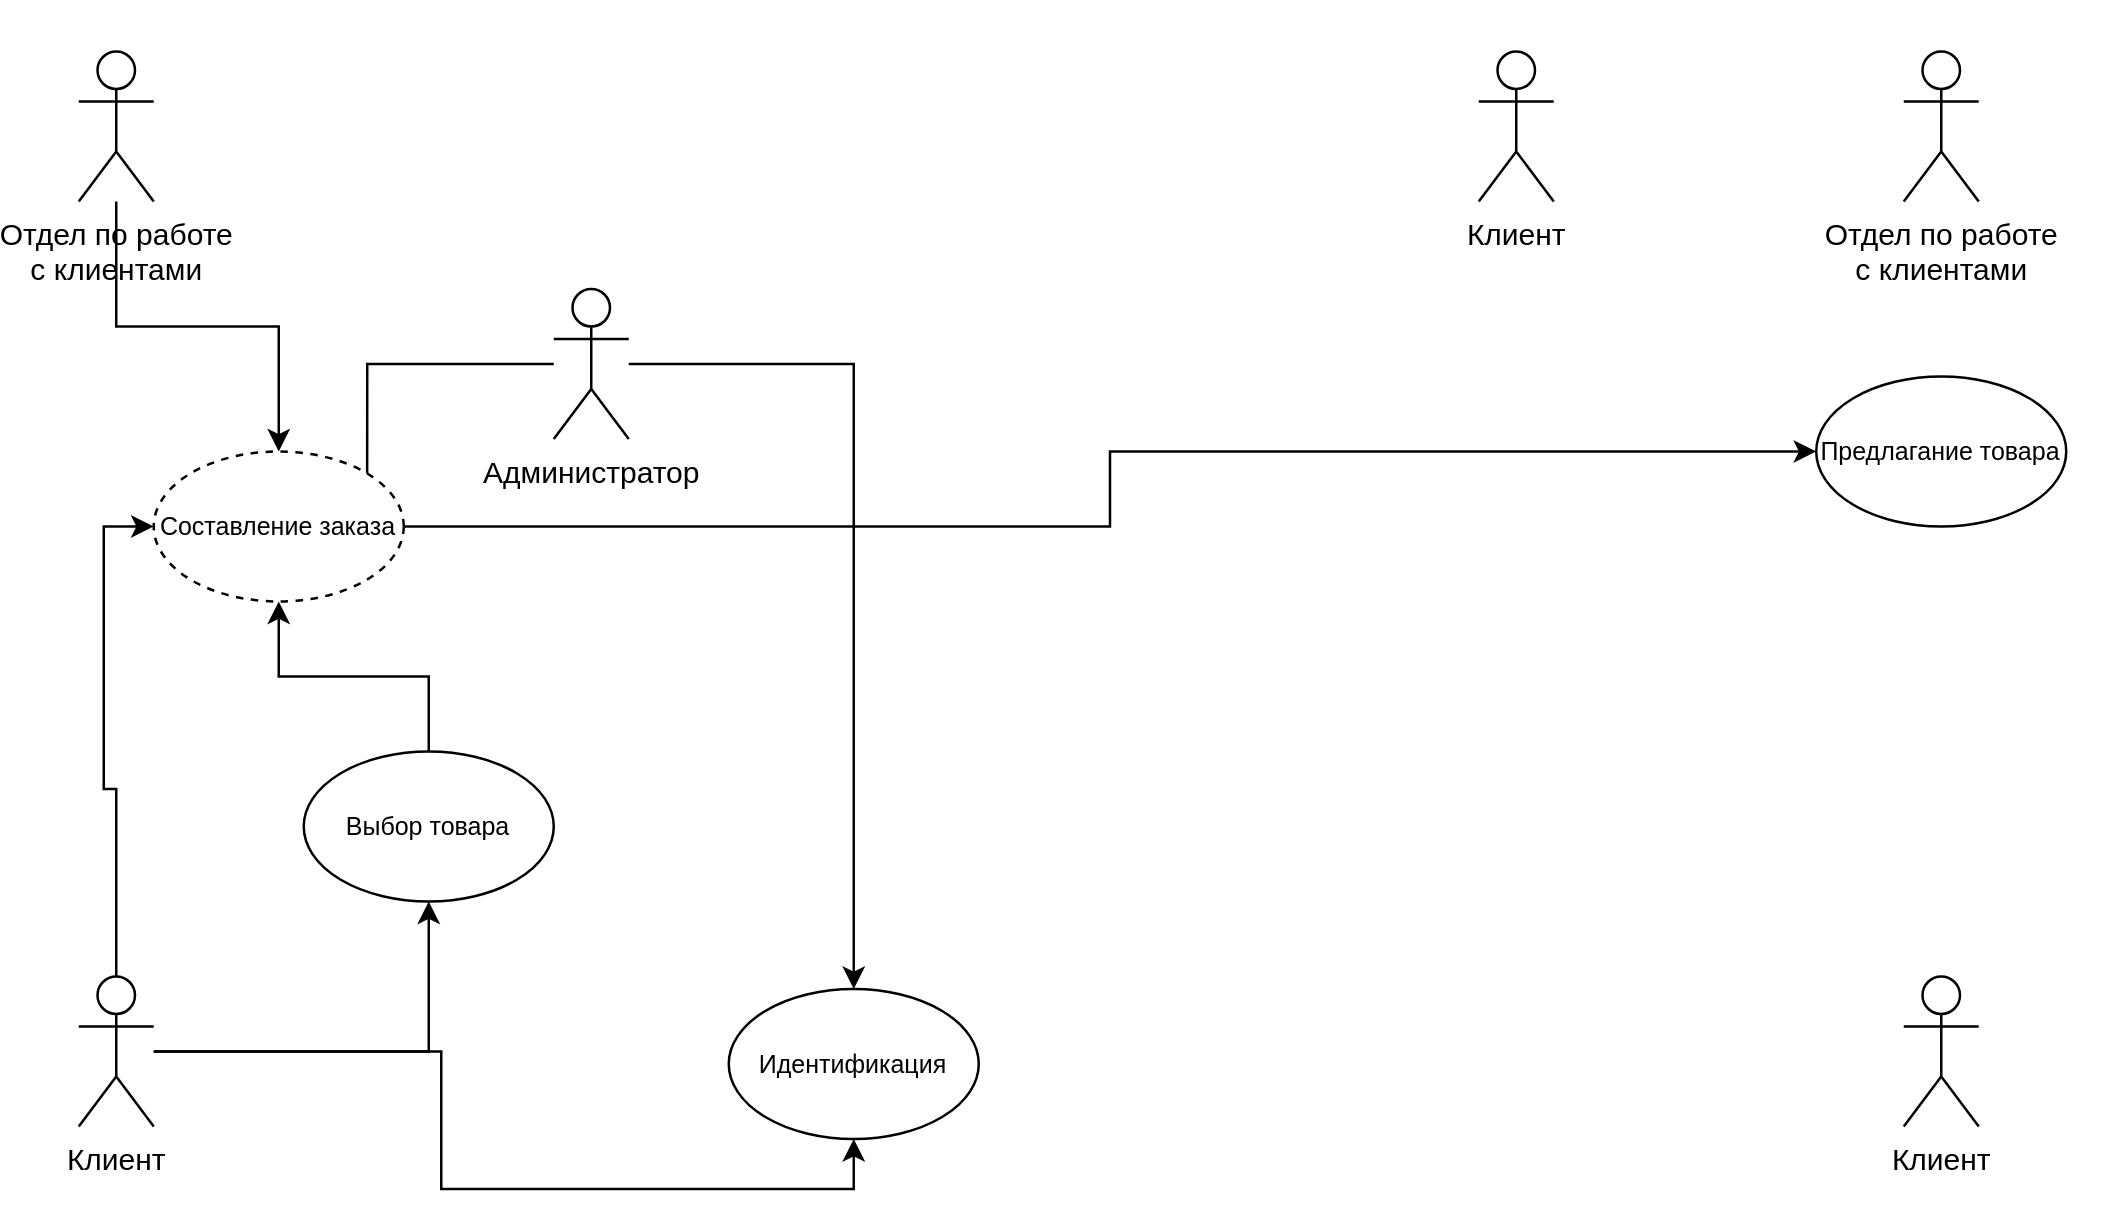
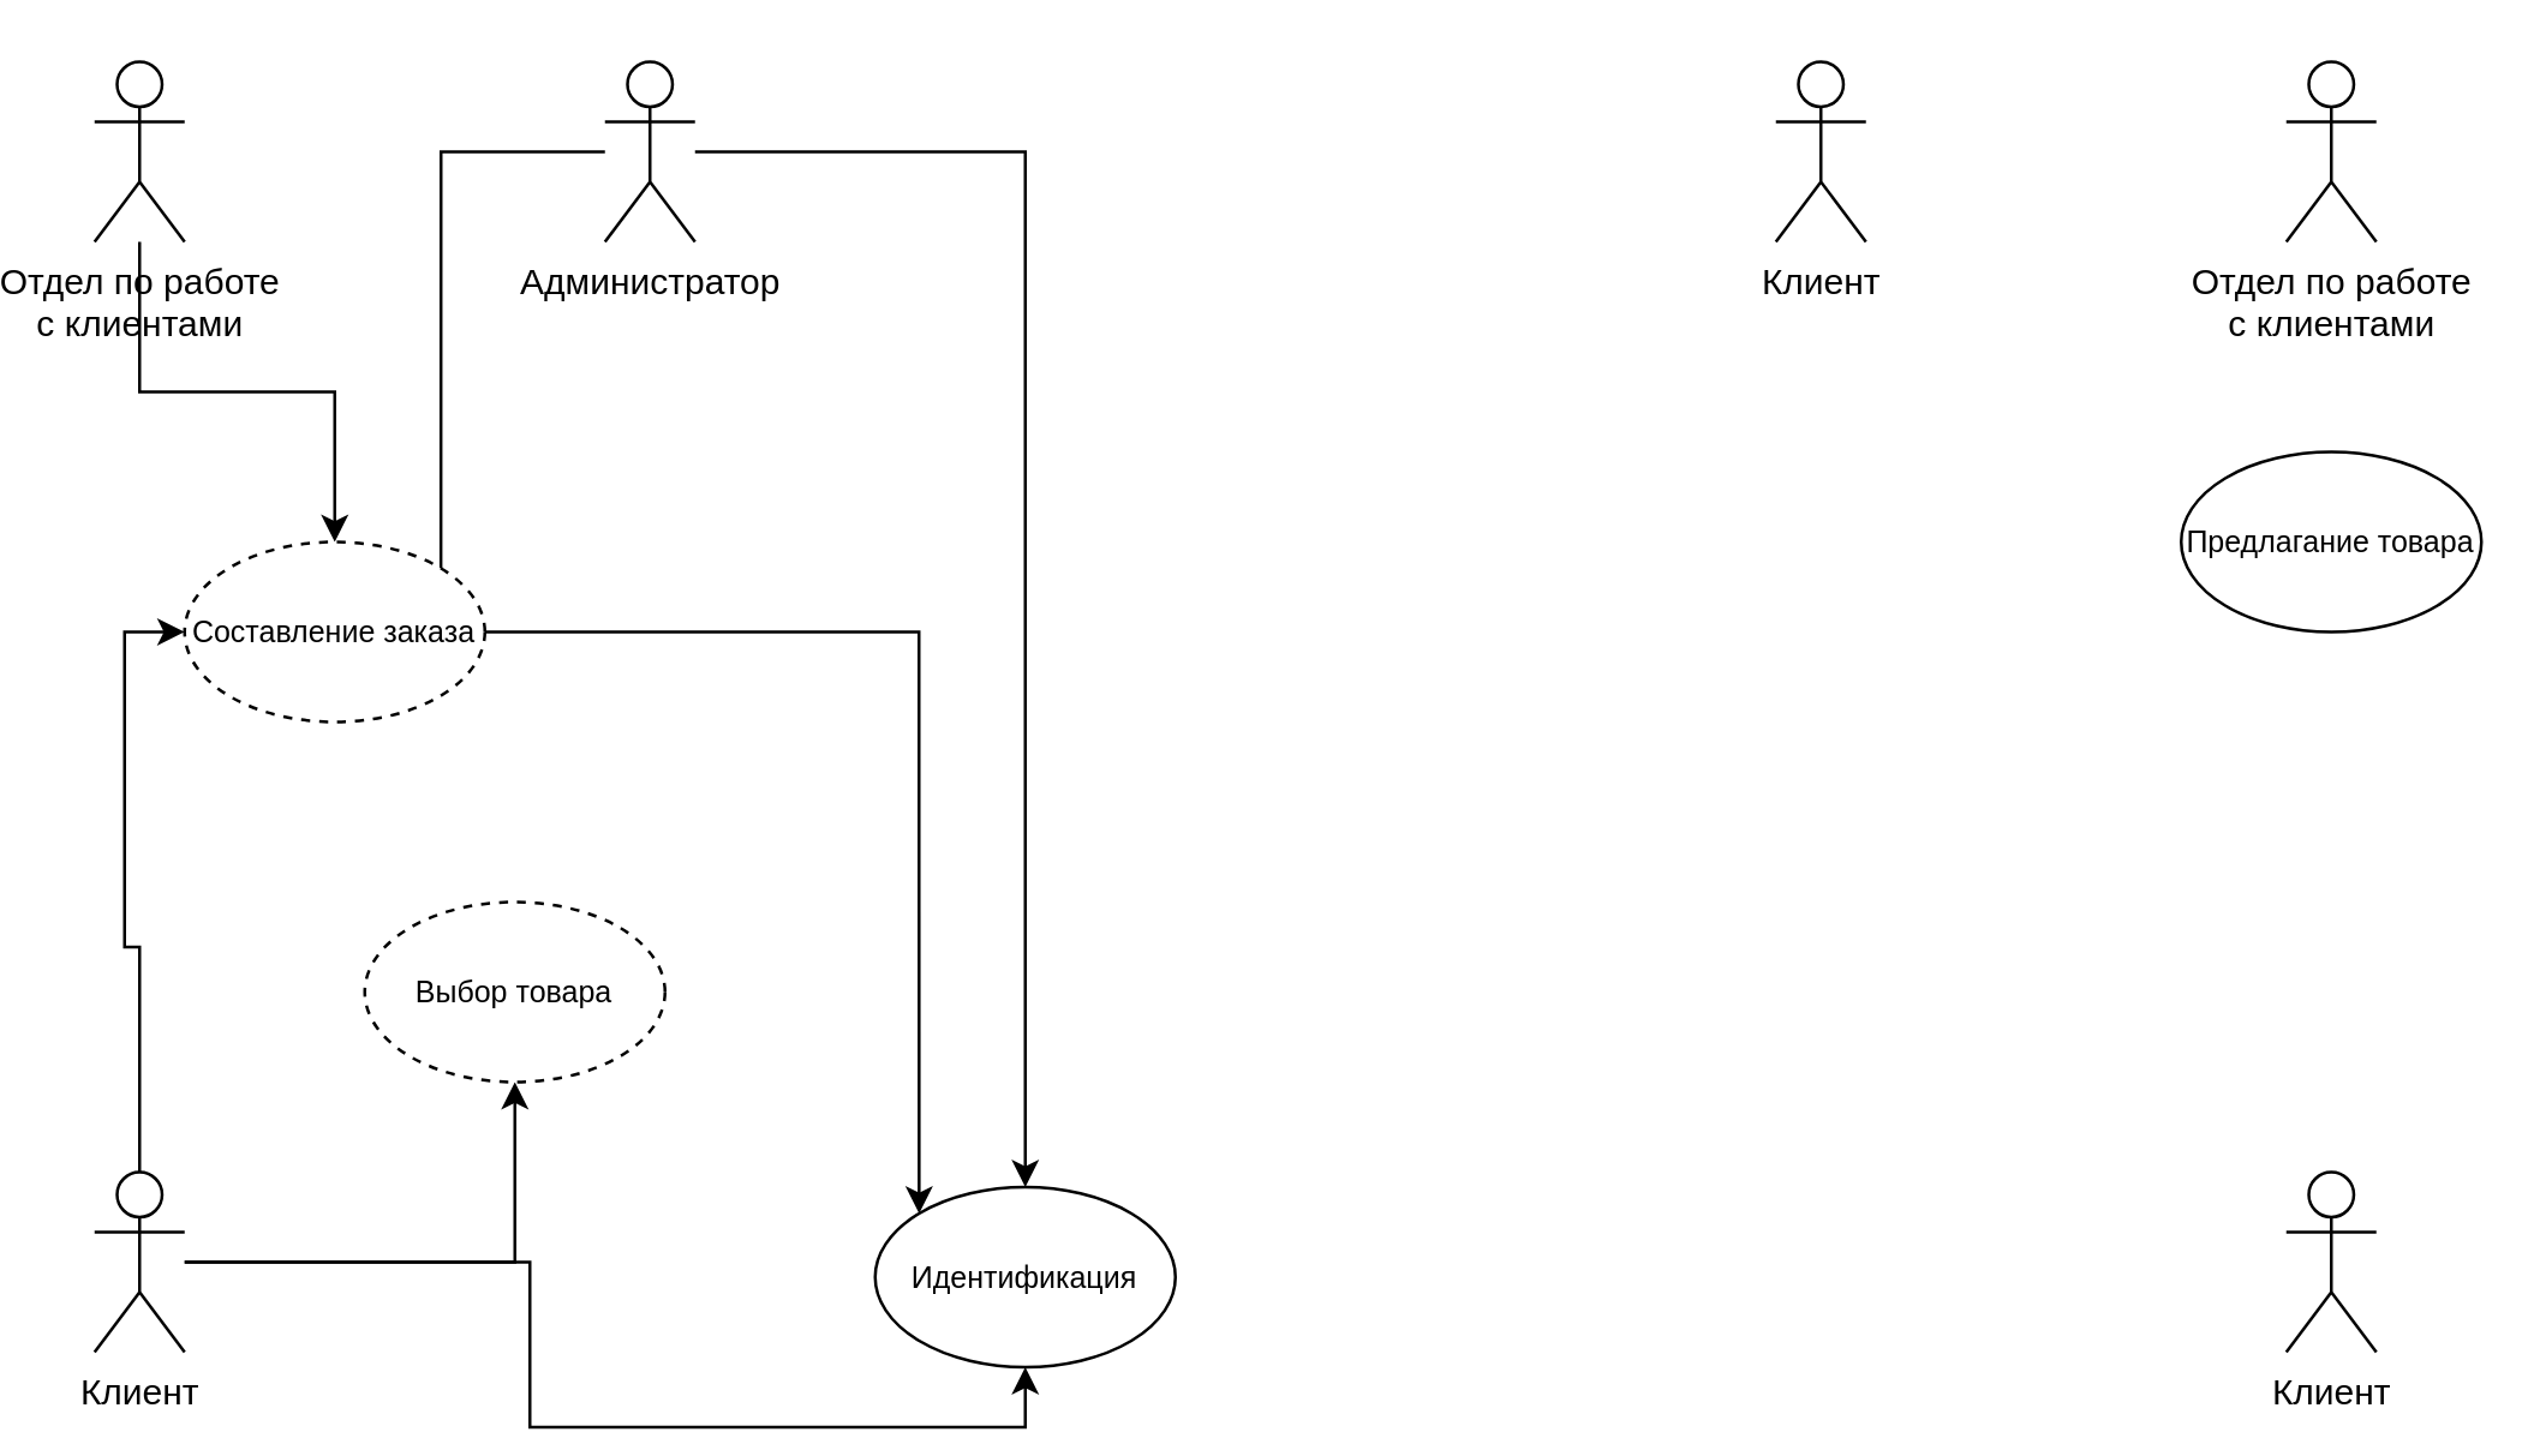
  <mxCell id="0" />
  <mxCell id="1" parent="0" />
  <mxCell id="2" style="edgeStyle=orthogonalEdgeStyle;rounded=0;orthogonalLoop=1;jettySize=auto;html=1;entryX=0;entryY=0.5;entryDx=0;entryDy=0;" edge="1" parent="1" source="5" target="12"><mxGeometry relative="1" as="geometry" /></mxCell>
  <mxCell id="3" style="edgeStyle=orthogonalEdgeStyle;rounded=0;orthogonalLoop=1;jettySize=auto;html=1;entryX=0.5;entryY=1;entryDx=0;entryDy=0;" edge="1" parent="1" source="5" target="14"><mxGeometry relative="1" as="geometry" /></mxCell>
  <mxCell id="4" style="edgeStyle=orthogonalEdgeStyle;rounded=0;orthogonalLoop=1;jettySize=auto;html=1;entryX=0.5;entryY=1;entryDx=0;entryDy=0;" edge="1" parent="1" source="5" target="15"><mxGeometry relative="1" as="geometry" /></mxCell>
  <mxCell id="5" value="Клиент" style="shape=umlActor;verticalLabelPosition=bottom;verticalAlign=top;html=1;outlineConnect=0;" vertex="1" parent="1"><mxGeometry x="20" y="390" width="30" height="60" as="geometry" /></mxCell>
  <mxCell id="6" style="edgeStyle=orthogonalEdgeStyle;rounded=0;orthogonalLoop=1;jettySize=auto;html=1;entryX=1;entryY=0;entryDx=0;entryDy=0;endArrow=none;" edge="1" parent="1" source="8" target="12"><mxGeometry relative="1" as="geometry" /></mxCell>
  <mxCell id="7" style="edgeStyle=orthogonalEdgeStyle;rounded=0;orthogonalLoop=1;jettySize=auto;html=1;" edge="1" parent="1" source="8" target="15"><mxGeometry relative="1" as="geometry" /></mxCell>
- <mxCell id="8" value="Администратор" style="shape=umlActor;verticalLabelPosition=bottom;verticalAlign=top;html=1;outlineConnect=0;" vertex="1" parent="1"><mxGeometry x="210" y="115" width="30" height="60" as="geometry" /></mxCell>
+ <mxCell id="8" value="Администратор" style="shape=umlActor;verticalLabelPosition=bottom;verticalAlign=top;html=1;outlineConnect=0;" vertex="1" parent="1"><mxGeometry x="190" y="20" width="30" height="60" as="geometry" /></mxCell>
  <mxCell id="9" style="edgeStyle=orthogonalEdgeStyle;rounded=0;orthogonalLoop=1;jettySize=auto;html=1;" edge="1" parent="1" source="10" target="12"><mxGeometry relative="1" as="geometry" /></mxCell>
  <mxCell id="10" value="Отдел по работе&lt;div&gt;с клиентами&lt;/div&gt;" style="shape=umlActor;verticalLabelPosition=bottom;verticalAlign=top;html=1;outlineConnect=0;" vertex="1" parent="1"><mxGeometry x="20" y="20" width="30" height="60" as="geometry" /></mxCell>
- <mxCell id="11" style="edgeStyle=orthogonalEdgeStyle;rounded=0;orthogonalLoop=1;jettySize=auto;html=1;" edge="1" parent="1" source="12" target="19"><mxGeometry relative="1" as="geometry" /></mxCell>
+ <mxCell id="11" style="edgeStyle=orthogonalEdgeStyle;rounded=0;orthogonalLoop=1;jettySize=auto;html=1;entryX=0;entryY=0;entryDx=0;entryDy=0;" edge="1" parent="1" source="12" target="15"><mxGeometry relative="1" as="geometry" /></mxCell>
  <mxCell id="12" value="&lt;font style=&quot;font-size: 10px;&quot;&gt;Составление заказа&lt;/font&gt;" style="ellipse;whiteSpace=wrap;html=1;dashed=1;" vertex="1" parent="1"><mxGeometry x="50" y="180" width="100" height="60" as="geometry" /></mxCell>
- <mxCell id="13" style="edgeStyle=orthogonalEdgeStyle;rounded=0;orthogonalLoop=1;jettySize=auto;html=1;entryX=0.5;entryY=1;entryDx=0;entryDy=0;" edge="1" parent="1" source="14" target="12"><mxGeometry relative="1" as="geometry" /></mxCell>
- <mxCell id="14" value="&lt;font style=&quot;font-size: 10px;&quot;&gt;Выбор товара&lt;/font&gt;" style="ellipse;whiteSpace=wrap;html=1;" vertex="1" parent="1"><mxGeometry x="110" y="300" width="100" height="60" as="geometry" /></mxCell>
+ <mxCell id="14" value="&lt;font style=&quot;font-size: 10px;&quot;&gt;Выбор товара&lt;/font&gt;" style="ellipse;whiteSpace=wrap;html=1;dashed=1;" vertex="1" parent="1"><mxGeometry x="110" y="300" width="100" height="60" as="geometry" /></mxCell>
  <mxCell id="15" value="&lt;font style=&quot;font-size: 10px;&quot;&gt;Идентификация&lt;/font&gt;" style="ellipse;whiteSpace=wrap;html=1;" vertex="1" parent="1"><mxGeometry x="280" y="395" width="100" height="60" as="geometry" /></mxCell>
  <mxCell id="16" value="Клиент" style="shape=umlActor;verticalLabelPosition=bottom;verticalAlign=top;html=1;outlineConnect=0;" vertex="1" parent="1"><mxGeometry x="750" y="390" width="30" height="60" as="geometry" /></mxCell>
  <mxCell id="17" value="Клиент" style="shape=umlActor;verticalLabelPosition=bottom;verticalAlign=top;html=1;outlineConnect=0;" vertex="1" parent="1"><mxGeometry x="580" y="20" width="30" height="60" as="geometry" /></mxCell>
  <mxCell id="18" value="Отдел по работе&lt;div&gt;с клиентами&lt;/div&gt;" style="shape=umlActor;verticalLabelPosition=bottom;verticalAlign=top;html=1;outlineConnect=0;" vertex="1" parent="1"><mxGeometry x="750" y="20" width="30" height="60" as="geometry" /></mxCell>
  <mxCell id="19" value="&lt;span style=&quot;font-size: 10px;&quot;&gt;Предлагание товара&lt;/span&gt;" style="ellipse;whiteSpace=wrap;html=1;" vertex="1" parent="1"><mxGeometry x="715" y="150" width="100" height="60" as="geometry" /></mxCell>
